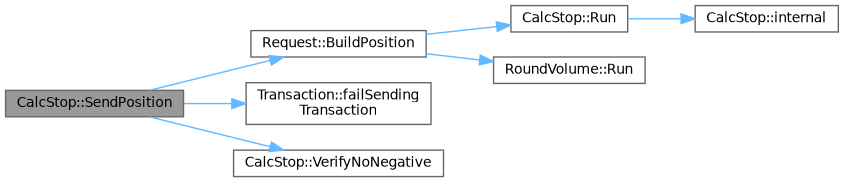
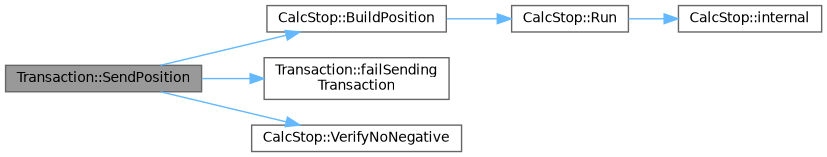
  digraph {
    rankdir=LR
    node [color=grey40 fillcolor=white fontname=Helvetica fontsize=10 shape=box style=filled]
    edge [color=steelblue1 fontname=Helvetica fontsize=10 labelfontname=Helvetica labelfontsize=10 style=solid]
-   n1 [color=gray40 fillcolor=grey60 fontcolor=black height=0.2 label="CalcStop::SendPosition" width=0.4]
-   n2 [height=0.2 label="Request::BuildPosition" width=0.4]
+   n1 [color=gray40 fillcolor=grey60 fontcolor=black height=0.2 label="Transaction::SendPosition" width=0.4]
+   n2 [height=0.2 label="CalcStop::BuildPosition" width=0.4]
    n3 [height=0.2 label="Transaction::failSending\lTransaction" width=0.4]
    n4 [height=0.2 label="CalcStop::VerifyNoNegative" width=0.4]
    n5 [height=0.2 label="CalcStop::Run" width=0.4]
-   n6 [height=0.2 label="RoundVolume::Run" width=0.4]
    n7 [height=0.2 label="CalcStop::internal" width=0.4]
    n1 -> n2
    n1 -> n3
    n1 -> n4
    n2 -> n5
-   n2 -> n6
    n5 -> n7
  }
